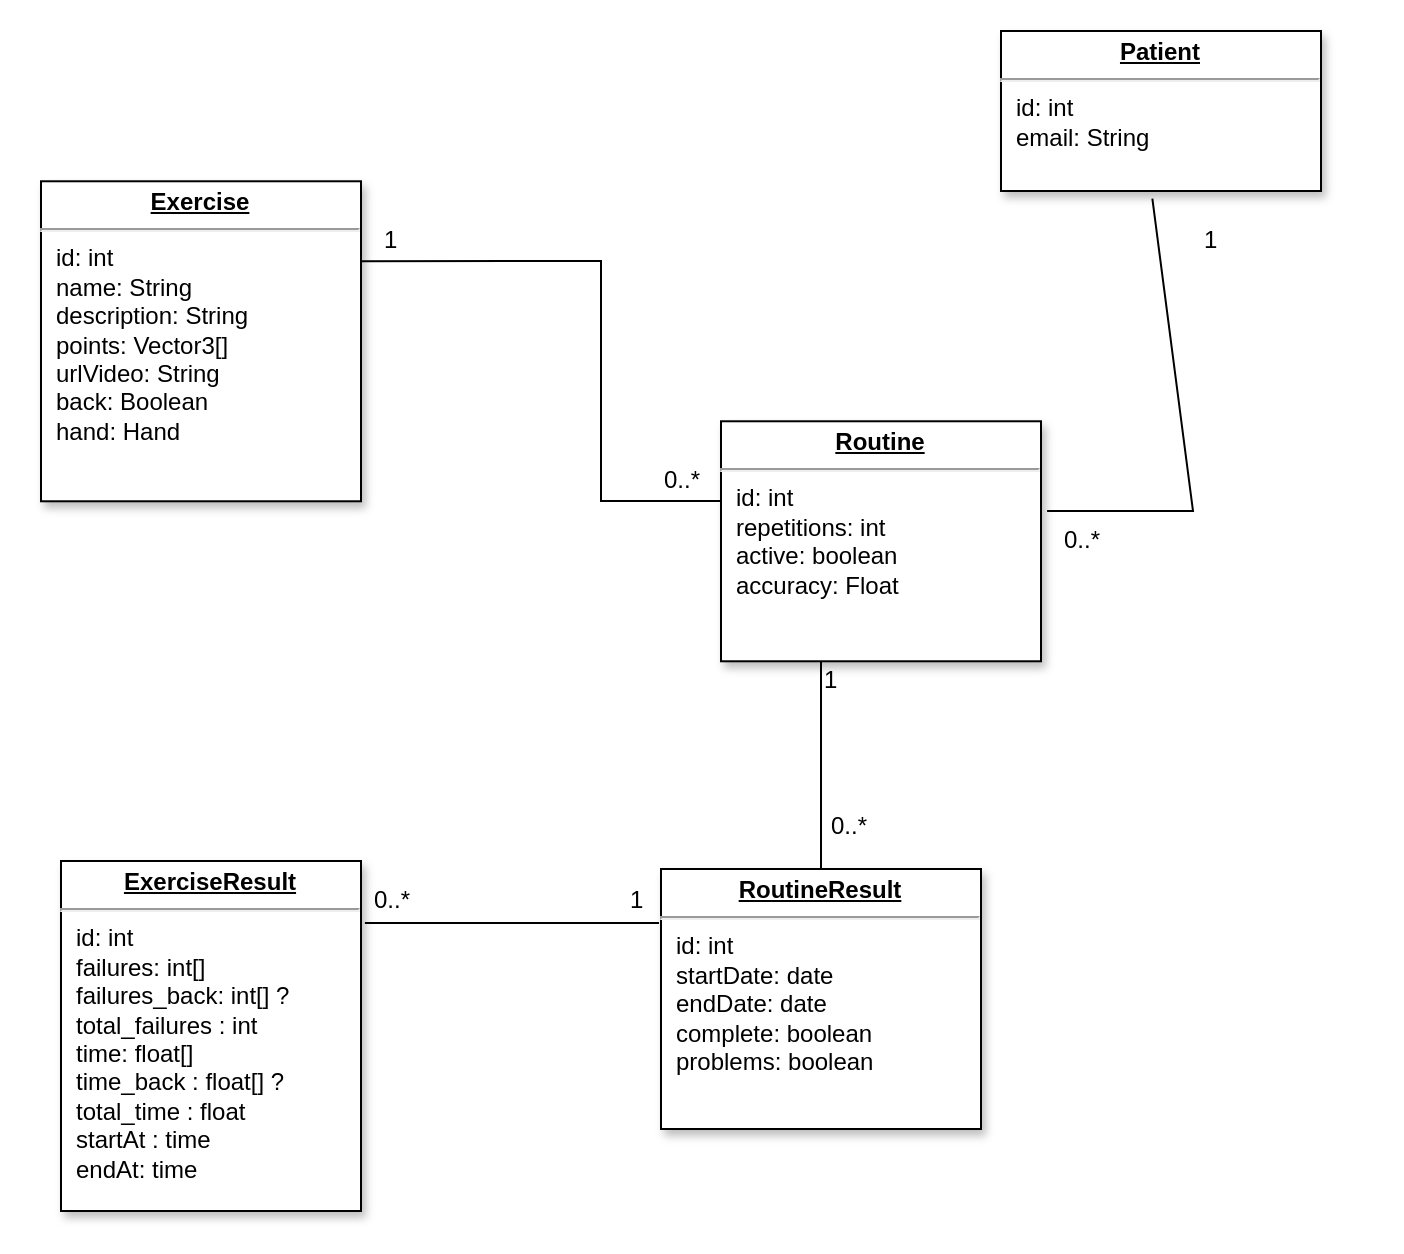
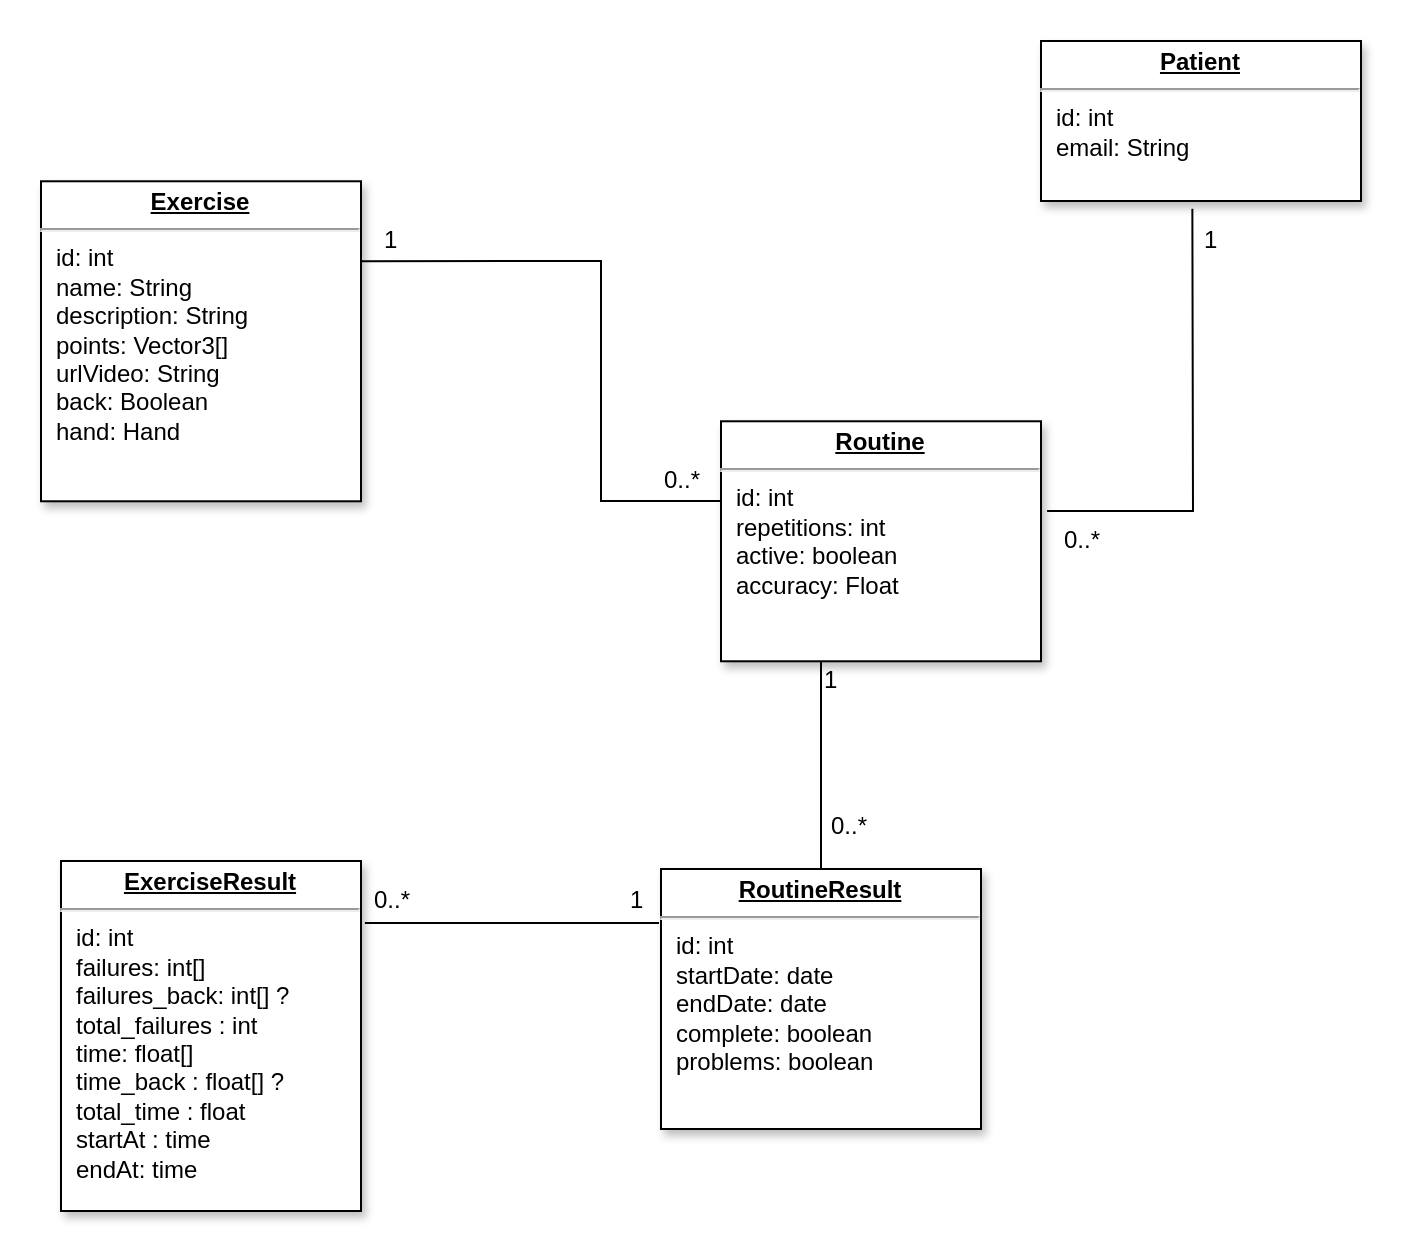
  <mxCell id="0" />
  <mxCell id="1" parent="0" />
- <mxCell id="2" value="&lt;p style=&quot;margin: 0px ; margin-top: 4px ; text-align: center ; text-decoration: underline&quot;&gt;&lt;strong&gt;Patient&lt;/strong&gt;&lt;/p&gt;&lt;hr&gt;&lt;p style=&quot;margin: 0px ; margin-left: 8px&quot;&gt;id: int&lt;/p&gt;&lt;p style=&quot;margin: 0px ; margin-left: 8px&quot;&gt;email: String&lt;br&gt;&lt;br&gt;&lt;/p&gt;&lt;p style=&quot;margin: 0px ; margin-left: 8px&quot;&gt;&lt;br&gt;&lt;/p&gt;&lt;p style=&quot;margin: 0px ; margin-left: 8px&quot;&gt;&lt;br&gt;&lt;/p&gt;&lt;p style=&quot;margin: 0px ; margin-left: 8px&quot;&gt;&lt;br&gt;&lt;/p&gt;" style="verticalAlign=top;align=left;overflow=fill;fontSize=12;fontFamily=Helvetica;html=1;shadow=1;" parent="1" vertex="1"><mxGeometry x="500" y="15" width="160" height="80" as="geometry" /></mxCell>
+ <mxCell id="2" value="&lt;p style=&quot;margin: 0px ; margin-top: 4px ; text-align: center ; text-decoration: underline&quot;&gt;&lt;strong&gt;Patient&lt;/strong&gt;&lt;/p&gt;&lt;hr&gt;&lt;p style=&quot;margin: 0px ; margin-left: 8px&quot;&gt;id: int&lt;/p&gt;&lt;p style=&quot;margin: 0px ; margin-left: 8px&quot;&gt;email: String&lt;br&gt;&lt;br&gt;&lt;/p&gt;&lt;p style=&quot;margin: 0px ; margin-left: 8px&quot;&gt;&lt;br&gt;&lt;/p&gt;&lt;p style=&quot;margin: 0px ; margin-left: 8px&quot;&gt;&lt;br&gt;&lt;/p&gt;&lt;p style=&quot;margin: 0px ; margin-left: 8px&quot;&gt;&lt;br&gt;&lt;/p&gt;" style="verticalAlign=top;align=left;overflow=fill;fontSize=12;fontFamily=Helvetica;html=1;shadow=1;" parent="1" vertex="1"><mxGeometry x="520" y="20" width="160" height="80" as="geometry" /></mxCell>
  <mxCell id="3" value="&lt;p style=&quot;margin: 0px ; margin-top: 4px ; text-align: center ; text-decoration: underline&quot;&gt;&lt;strong&gt;ExerciseResult&lt;/strong&gt;&lt;/p&gt;&lt;hr&gt;&lt;p style=&quot;margin: 0px ; margin-left: 8px&quot;&gt;id: int&lt;/p&gt;&lt;p style=&quot;margin: 0px ; margin-left: 8px&quot;&gt;failures: int[]&lt;/p&gt;&lt;p style=&quot;margin: 0px ; margin-left: 8px&quot;&gt;failures_back: int[] ?&lt;br&gt;&lt;/p&gt;&lt;p style=&quot;margin: 0px ; margin-left: 8px&quot;&gt;total_failures : int&lt;/p&gt;&lt;p style=&quot;margin: 0px ; margin-left: 8px&quot;&gt;time: float[]&lt;/p&gt;&lt;p style=&quot;margin: 0px ; margin-left: 8px&quot;&gt;time_back : float[] ?&lt;/p&gt;&lt;p style=&quot;margin: 0px ; margin-left: 8px&quot;&gt;total_time : float&lt;/p&gt;&lt;p style=&quot;margin: 0px ; margin-left: 8px&quot;&gt;startAt : time&lt;/p&gt;&lt;p style=&quot;margin: 0px ; margin-left: 8px&quot;&gt;endAt: time&lt;/p&gt;&lt;p style=&quot;margin: 0px ; margin-left: 8px&quot;&gt;&lt;br&gt;&lt;/p&gt;&lt;p style=&quot;margin: 0px ; margin-left: 8px&quot;&gt;&lt;br&gt;&lt;/p&gt;&lt;p style=&quot;margin: 0px ; margin-left: 8px&quot;&gt;&lt;br&gt;&lt;/p&gt;&lt;p style=&quot;margin: 0px ; margin-left: 8px&quot;&gt;&lt;br&gt;&lt;/p&gt;&lt;p style=&quot;margin: 0px ; margin-left: 8px&quot;&gt;&lt;br&gt;&lt;/p&gt;&lt;p style=&quot;margin: 0px ; margin-left: 8px&quot;&gt;&lt;br&gt;&lt;/p&gt;&lt;p style=&quot;margin: 0px ; margin-left: 8px&quot;&gt;&lt;br&gt;&lt;/p&gt;" style="verticalAlign=top;align=left;overflow=fill;fontSize=12;fontFamily=Helvetica;html=1;shadow=1;" parent="1" vertex="1"><mxGeometry x="30" y="430" width="150" height="175" as="geometry" /></mxCell>
  <mxCell id="4" value="&lt;p style=&quot;margin: 0px ; margin-top: 4px ; text-align: center ; text-decoration: underline&quot;&gt;&lt;strong&gt;Exercise&lt;/strong&gt;&lt;/p&gt;&lt;hr&gt;&lt;p style=&quot;margin: 0px ; margin-left: 8px&quot;&gt;id: int&lt;/p&gt;&lt;p style=&quot;margin: 0px ; margin-left: 8px&quot;&gt;name: String&lt;/p&gt;&lt;p style=&quot;margin: 0px ; margin-left: 8px&quot;&gt;description: String&lt;/p&gt;&lt;p style=&quot;margin: 0px ; margin-left: 8px&quot;&gt;points: Vector3[]&lt;/p&gt;&lt;p style=&quot;margin: 0px ; margin-left: 8px&quot;&gt;urlVideo: String&lt;/p&gt;&lt;p style=&quot;margin: 0px ; margin-left: 8px&quot;&gt;&lt;span&gt;back: Boolean&lt;/span&gt;&lt;br&gt;&lt;/p&gt;&lt;p style=&quot;margin: 0px ; margin-left: 8px&quot;&gt;hand: Hand&lt;/p&gt;" style="verticalAlign=top;align=left;overflow=fill;fontSize=12;fontFamily=Helvetica;html=1;shadow=1;" parent="1" vertex="1"><mxGeometry x="20" y="90.14" width="160" height="160" as="geometry" /></mxCell>
  <mxCell id="5" value="&lt;p style=&quot;margin: 0px ; margin-top: 4px ; text-align: center ; text-decoration: underline&quot;&gt;&lt;strong&gt;Routine&lt;/strong&gt;&lt;/p&gt;&lt;hr&gt;&lt;p style=&quot;margin: 0px ; margin-left: 8px&quot;&gt;id: int&lt;/p&gt;&lt;p style=&quot;margin: 0px ; margin-left: 8px&quot;&gt;&lt;span&gt;repetitions: int&lt;/span&gt;&lt;br&gt;&lt;/p&gt;&lt;p style=&quot;margin: 0px ; margin-left: 8px&quot;&gt;active: boolean&lt;/p&gt;&lt;p style=&quot;margin: 0px 0px 0px 8px&quot;&gt;accuracy: Float&lt;/p&gt;&lt;div&gt;&lt;br&gt;&lt;/div&gt;&lt;p style=&quot;margin: 0px ; margin-left: 8px&quot;&gt;&lt;br&gt;&lt;/p&gt;&lt;p style=&quot;margin: 0px ; margin-left: 8px&quot;&gt;&lt;br&gt;&lt;/p&gt;&lt;p style=&quot;margin: 0px ; margin-left: 8px&quot;&gt;&lt;br&gt;&lt;/p&gt;&lt;p style=&quot;margin: 0px ; margin-left: 8px&quot;&gt;&lt;br&gt;&lt;/p&gt;" style="verticalAlign=top;align=left;overflow=fill;fontSize=12;fontFamily=Helvetica;html=1;shadow=1;" vertex="1" parent="1"><mxGeometry x="360" y="210.14" width="160" height="120" as="geometry" /></mxCell>
  <mxCell id="6" value="&lt;p style=&quot;margin: 0px ; margin-top: 4px ; text-align: center ; text-decoration: underline&quot;&gt;&lt;strong&gt;RoutineResult&lt;/strong&gt;&lt;/p&gt;&lt;hr&gt;&lt;p style=&quot;margin: 0px ; margin-left: 8px&quot;&gt;id: int&lt;/p&gt;&lt;p style=&quot;margin: 0px ; margin-left: 8px&quot;&gt;&lt;span&gt;startDate: date&lt;/span&gt;&lt;br&gt;&lt;/p&gt;&lt;p style=&quot;margin: 0px ; margin-left: 8px&quot;&gt;endDate: date&lt;/p&gt;&lt;p style=&quot;margin: 0px ; margin-left: 8px&quot;&gt;complete: boolean&lt;/p&gt;&lt;p style=&quot;margin: 0px ; margin-left: 8px&quot;&gt;problems: boolean&lt;/p&gt;&lt;p style=&quot;margin: 0px ; margin-left: 8px&quot;&gt;&lt;br&gt;&lt;/p&gt;&lt;p style=&quot;margin: 0px ; margin-left: 8px&quot;&gt;&lt;br&gt;&lt;/p&gt;&lt;p style=&quot;margin: 0px ; margin-left: 8px&quot;&gt;&lt;br&gt;&lt;/p&gt;&lt;p style=&quot;margin: 0px ; margin-left: 8px&quot;&gt;&lt;br&gt;&lt;/p&gt;" style="verticalAlign=top;align=left;overflow=fill;fontSize=12;fontFamily=Helvetica;html=1;shadow=1;" vertex="1" parent="1"><mxGeometry x="330" y="434" width="160" height="130" as="geometry" /></mxCell>
  <mxCell id="7" value="" style="endArrow=none;html=1;entryX=1;entryY=0.25;entryDx=0;entryDy=0;exitX=0;exitY=0.332;exitDx=0;exitDy=0;exitPerimeter=0;rounded=0;" edge="1" parent="1" source="5" target="4"><mxGeometry width="50" height="50" relative="1" as="geometry"><mxPoint x="400" y="200" as="sourcePoint" /><mxPoint x="450" y="150" as="targetPoint" /><Array as="points"><mxPoint x="300" y="250" /><mxPoint x="300" y="130" /></Array></mxGeometry></mxCell>
  <mxCell id="8" value="0..*" style="text;html=1;resizable=0;points=[];autosize=1;align=left;verticalAlign=top;spacingTop=-4;" vertex="1" parent="1"><mxGeometry x="330" y="230" width="30" height="20" as="geometry" /></mxCell>
  <mxCell id="9" value="1" style="text;html=1;resizable=0;points=[];autosize=1;align=left;verticalAlign=top;spacingTop=-4;" vertex="1" parent="1"><mxGeometry x="190" y="110" width="20" height="20" as="geometry" /></mxCell>
  <mxCell id="10" value="" style="endArrow=none;html=1;entryX=0.473;entryY=1.048;entryDx=0;entryDy=0;exitX=1.019;exitY=0.374;exitDx=0;exitDy=0;exitPerimeter=0;entryPerimeter=0;rounded=0;" edge="1" parent="1" source="5" target="2"><mxGeometry width="50" height="50" relative="1" as="geometry"><mxPoint x="810" y="240.14" as="sourcePoint" /><mxPoint x="610" y="140.14" as="targetPoint" /><Array as="points"><mxPoint x="596" y="255" /></Array></mxGeometry></mxCell>
  <mxCell id="11" value="1" style="text;html=1;resizable=0;points=[];autosize=1;align=left;verticalAlign=top;spacingTop=-4;" vertex="1" parent="1"><mxGeometry x="600" y="110" width="20" height="20" as="geometry" /></mxCell>
  <mxCell id="12" value="0..*" style="text;html=1;resizable=0;points=[];autosize=1;align=left;verticalAlign=top;spacingTop=-4;" vertex="1" parent="1"><mxGeometry x="530" y="260" width="30" height="20" as="geometry" /></mxCell>
  <mxCell id="13" value="" style="endArrow=none;html=1;entryX=1;entryY=0.25;entryDx=0;entryDy=0;exitX=0.5;exitY=0;exitDx=0;exitDy=0;" edge="1" parent="1" source="6"><mxGeometry width="50" height="50" relative="1" as="geometry"><mxPoint x="610" y="430.14" as="sourcePoint" /><mxPoint x="410" y="330.14" as="targetPoint" /></mxGeometry></mxCell>
  <mxCell id="14" value="0..*" style="text;html=1;resizable=0;points=[];align=center;verticalAlign=middle;labelBackgroundColor=#ffffff;" vertex="1" connectable="0" parent="13"><mxGeometry x="-0.741" y="-4" relative="1" as="geometry"><mxPoint x="9" y="-9" as="offset" /></mxGeometry></mxCell>
  <mxCell id="15" value="1" style="text;html=1;resizable=0;points=[];autosize=1;align=left;verticalAlign=top;spacingTop=-4;" vertex="1" parent="1"><mxGeometry x="410" y="330" width="20" height="20" as="geometry" /></mxCell>
  <mxCell id="16" value="" style="endArrow=none;html=1;exitX=1.013;exitY=0.177;exitDx=0;exitDy=0;exitPerimeter=0;" edge="1" parent="1" source="3"><mxGeometry width="50" height="50" relative="1" as="geometry"><mxPoint x="10" y="640" as="sourcePoint" /><mxPoint x="329" y="461" as="targetPoint" /></mxGeometry></mxCell>
  <mxCell id="17" value="1" style="text;html=1;resizable=0;points=[];autosize=1;align=left;verticalAlign=top;spacingTop=-4;" vertex="1" parent="1"><mxGeometry x="313" y="440" width="20" height="20" as="geometry" /></mxCell>
  <mxCell id="18" value="0..*" style="text;html=1;resizable=0;points=[];autosize=1;align=left;verticalAlign=top;spacingTop=-4;" vertex="1" parent="1"><mxGeometry x="185" y="440" width="30" height="20" as="geometry" /></mxCell>
